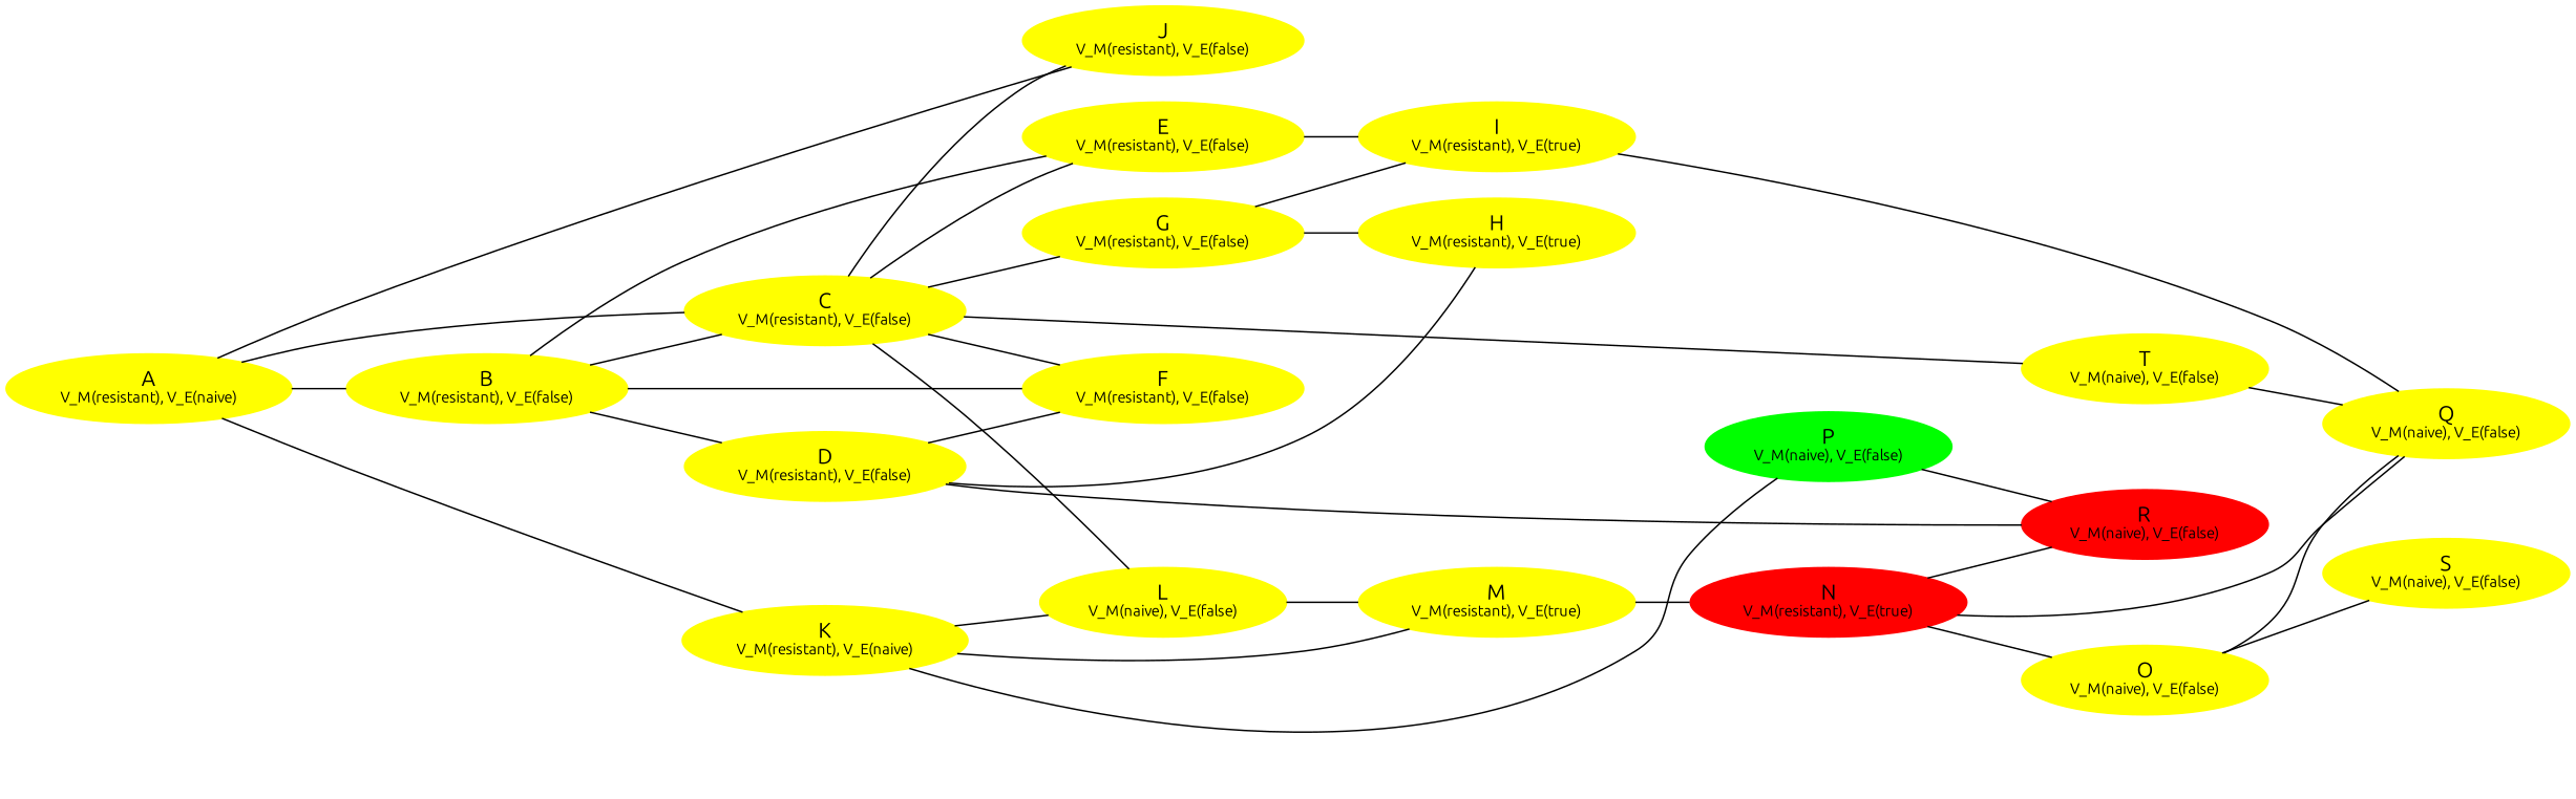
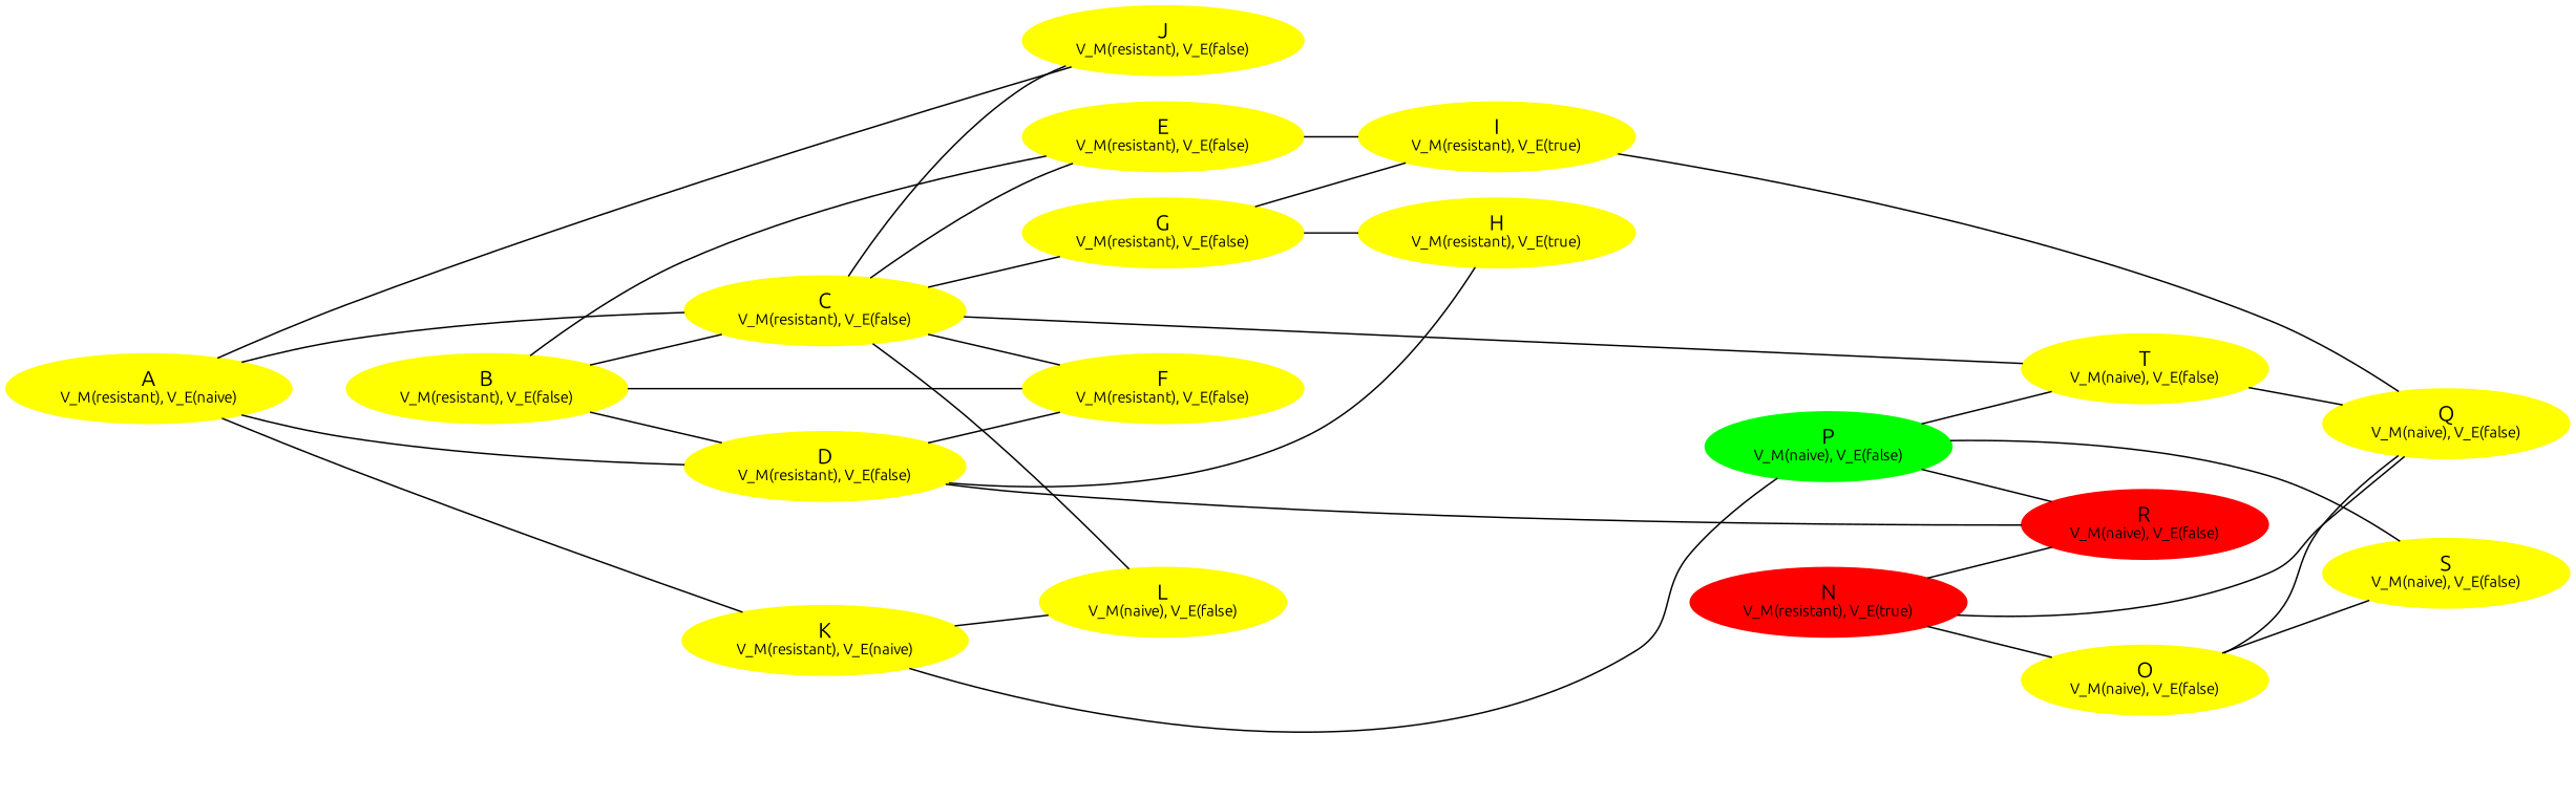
  graph {
    fontname=Ubuntu
    rankdir=LR
    node [color=yellow fontname=Ubuntu style=filled]
    edge [fontname=Ubuntu]
    n1 [label=<A<BR /><FONT POINT-SIZE="10">V_M(resistant), V_E(naive)</FONT>>]
    n2 [label=<B<BR /><FONT POINT-SIZE="10">V_M(resistant), V_E(false)</FONT>>]
    n3 [label=<C<BR /><FONT POINT-SIZE="10">V_M(resistant), V_E(false)</FONT>>]
    n4 [label=<J<BR /><FONT POINT-SIZE="10">V_M(resistant), V_E(false)</FONT>>]
    n5 [label=<K<BR /><FONT POINT-SIZE="10">V_M(resistant), V_E(naive)</FONT>>]
    n6 [label=<D<BR /><FONT POINT-SIZE="10">V_M(resistant), V_E(false)</FONT>>]
    n7 [label=<E<BR /><FONT POINT-SIZE="10">V_M(resistant), V_E(false)</FONT>>]
    n8 [label=<F<BR /><FONT POINT-SIZE="10">V_M(resistant), V_E(false)</FONT>>]
    n9 [label=<G<BR /><FONT POINT-SIZE="10">V_M(resistant), V_E(false)</FONT>>]
    n10 [label=<L<BR /><FONT POINT-SIZE="10">V_M(naive), V_E(false)</FONT>>]
    n11 [label=<T<BR /><FONT POINT-SIZE="10">V_M(naive), V_E(false)</FONT>>]
-   n12 [label=<M<BR /><FONT POINT-SIZE="10">V_M(resistant), V_E(true)</FONT>>]
    n13 [color=green label=<P<BR /><FONT POINT-SIZE="10">V_M(naive), V_E(false)</FONT>>]
    n14 [label=<H<BR /><FONT POINT-SIZE="10">V_M(resistant), V_E(true)</FONT>>]
    n15 [color=red label=<R<BR /><FONT POINT-SIZE="10">V_M(naive), V_E(false)</FONT>>]
    n16 [label=<I<BR /><FONT POINT-SIZE="10">V_M(resistant), V_E(true)</FONT>>]
    n17 [label=<Q<BR /><FONT POINT-SIZE="10">V_M(naive), V_E(false)</FONT>>]
    n18 [label=<S<BR /><FONT POINT-SIZE="10">V_M(naive), V_E(false)</FONT>>]
    n19 [color=red label=<N<BR /><FONT POINT-SIZE="10">V_M(resistant), V_E(true)</FONT>>]
    n20 [label=<O<BR /><FONT POINT-SIZE="10">V_M(naive), V_E(false)</FONT>>]
-   n1 -- n2
+   n1 -- n6
    n1 -- n3
    n1 -- n4
    n1 -- n5
    n2 -- n3
    n2 -- n6
    n2 -- n7
    n2 -- n8
    n3 -- n4
    n3 -- n7
    n3 -- n8
    n3 -- n9
    n3 -- n10
    n3 -- n11
    n5 -- n10
-   n5 -- n12
    n5 -- n13
    n6 -- n8
    n6 -- n14
    n6 -- n15
    n7 -- n16
    n9 -- n14
    n9 -- n16
-   n10 -- n12
    n11 -- n17
-   n12 -- n19
+   n13 -- n11
    n13 -- n15
+   n13 -- n18
    n16 -- n17
    n19 -- n15
    n19 -- n17
    n19 -- n20
    n20 -- n17
    n20 -- n18
  }
